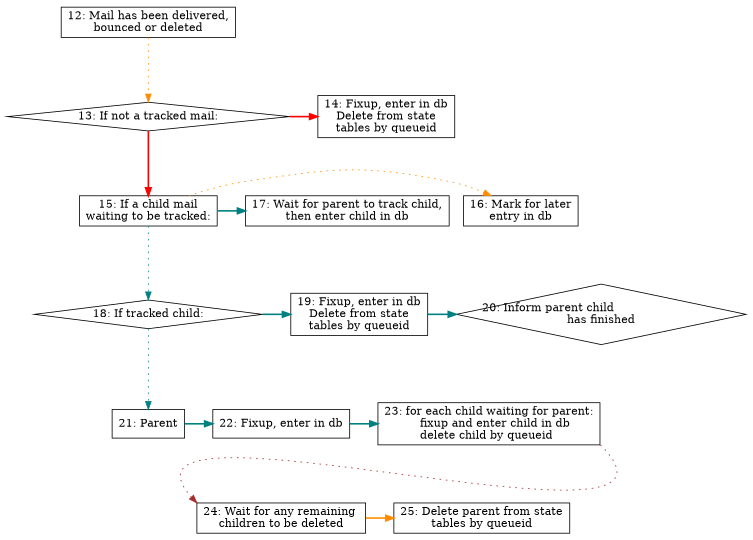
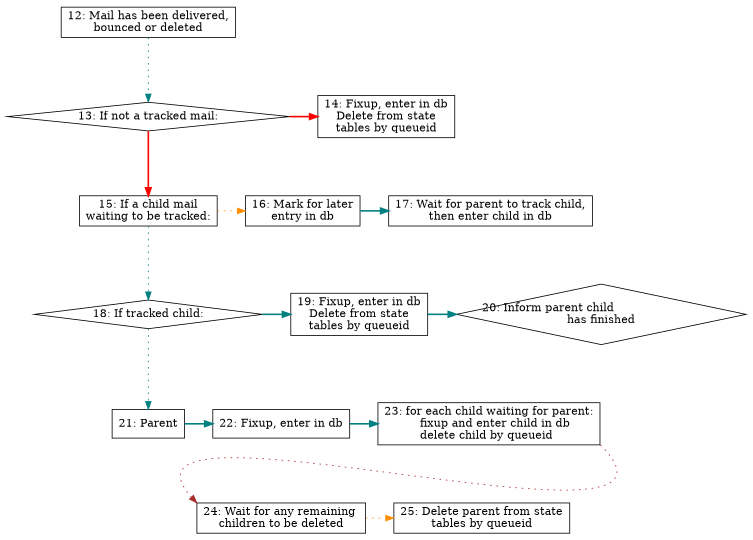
  digraph {
    node [shape=box]
    edge [color=teal fontcolor=red minlen=2 style=bold]
    n1 [label="21: Parent"]
    n2 [label="22: Fixup, enter in db"]
    n3 [label="23: for each child waiting for parent:\l          fixup and enter child in db\l          delete child by queueid\l" labeljust=l]
    n4 [label="13: If not a tracked mail:" shape=diamond]
    n5 [label="14: Fixup, enter in db\nDelete from state\ntables by queueid"]
    n6 [label="15: If a child mail\nwaiting to be tracked:"]
    n7 [label="16: Mark for later\nentry in db"]
    n8 [label="17: Wait for parent to track child,\nthen enter child in db"]
    n9 [label="18: If tracked child:" shape=diamond]
    n10 [label="19: Fixup, enter in db\nDelete from state\ntables by queueid"]
    n11 [label="20: Inform parent child\lhas finished" shape=diamond]
    n12 [label="24: Wait for any remaining \nchildren to be deleted"]
    n13 [label="25: Delete parent from state\ntables by queueid"]
    n14 [label="12: Mail has been delivered,\nbounced or deleted"]
    subgraph sub_1 {
      rank=same
      n1
      n2
      n3
    }
    subgraph sub_2 {
      rank=same
      n4
      n5
    }
    subgraph sub_3 {
      rank=same
      n6
      n7
      n8
    }
    subgraph sub_4 {
      rank=same
      n9
      n10
      n11
    }
    subgraph sub_5 {
      rank=same
      n12
      n13
    }
    n1 -> n2
    n2 -> n3
    n2 -> n12 [color=blue style=invis]
    n3 -> n12 [color=brown headport=nw style=dotted tailport=se weight=0]
    n4 -> n5 [color=red]
    n4 -> n6 [color=red]
    n6 -> n7 [color=darkorange style=dotted]
    n6 -> n9 [style=dotted]
-   n6 -> n8
+   n7 -> n8
    n9 -> n1 [style=dotted]
    n9 -> n10
    n10 -> n11
-   n12 -> n13 [color=darkorange]
-   n14 -> n4 [color=darkorange style=dotted]
+   n12 -> n13 [color=darkorange style=dotted]
+   n14 -> n4 [style=dotted]
  }
